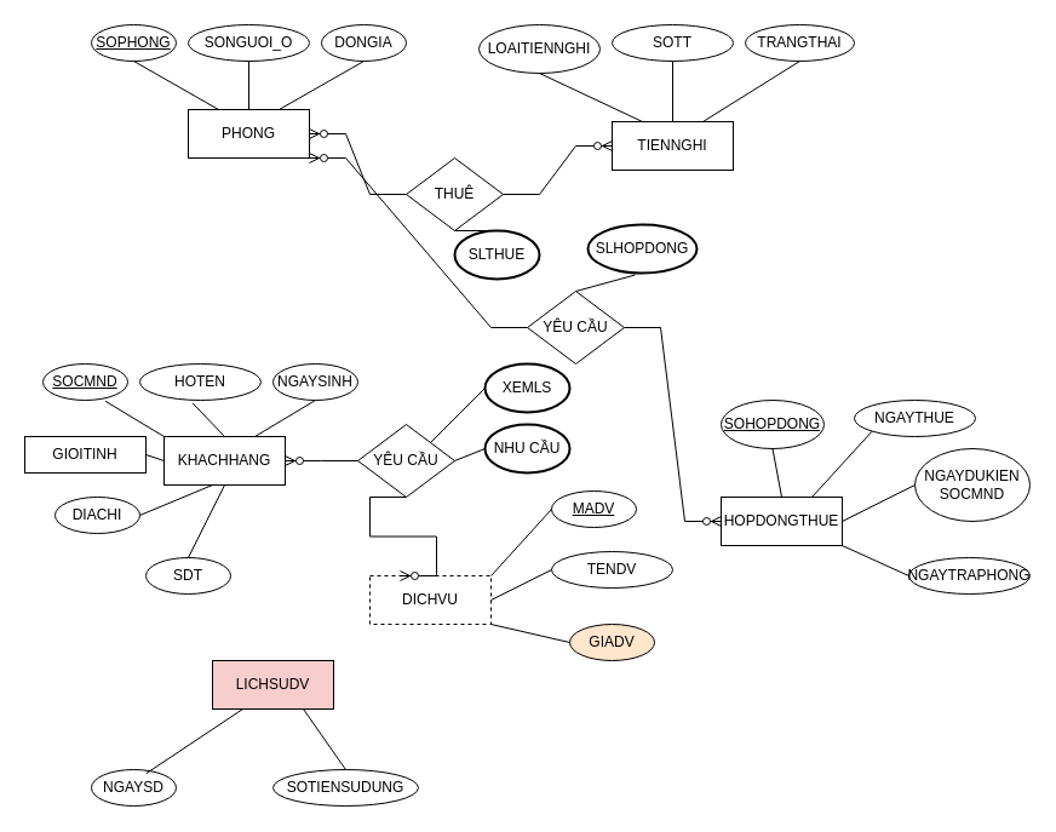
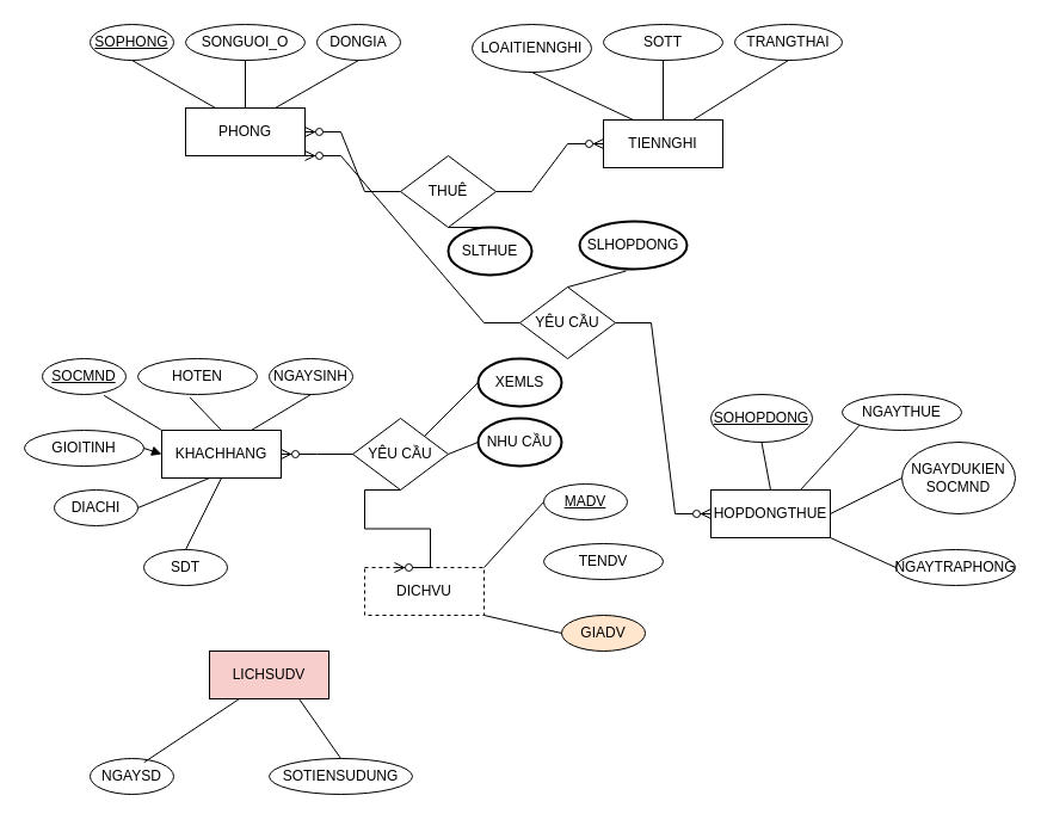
  <mxCell id="0" />
  <mxCell id="1" parent="0" />
  <mxCell id="2" value="PHONG" style="rounded=0;whiteSpace=wrap;html=1;" parent="1" vertex="1"><mxGeometry x="155" y="90" width="100" height="40" as="geometry" /></mxCell>
  <mxCell id="3" value="TIENNGHI" style="rounded=0;whiteSpace=wrap;html=1;" parent="1" vertex="1"><mxGeometry x="505" y="100" width="100" height="40" as="geometry" /></mxCell>
  <mxCell id="4" value="HOPDONGTHUE" style="rounded=0;whiteSpace=wrap;html=1;" parent="1" vertex="1"><mxGeometry x="595" y="410" width="100" height="40" as="geometry" /></mxCell>
  <mxCell id="5" value="KHACHHANG" style="rounded=0;whiteSpace=wrap;html=1;" parent="1" vertex="1"><mxGeometry x="135" y="360" width="100" height="40" as="geometry" /></mxCell>
  <mxCell id="6" value="LICHSUDV" style="rounded=0;whiteSpace=wrap;html=1;fillColor=#f8cecc;" parent="1" vertex="1"><mxGeometry x="175" y="545" width="100" height="40" as="geometry" /></mxCell>
  <mxCell id="7" value="&lt;u&gt;SOPHONG&lt;/u&gt;" style="ellipse;whiteSpace=wrap;html=1;" parent="1" vertex="1"><mxGeometry x="75" y="20" width="70" height="30" as="geometry" /></mxCell>
  <mxCell id="8" value="SONGUOI_O" style="ellipse;whiteSpace=wrap;html=1;" parent="1" vertex="1"><mxGeometry x="155" y="20" width="100" height="30" as="geometry" /></mxCell>
  <mxCell id="9" value="DONGIA" style="ellipse;whiteSpace=wrap;html=1;" parent="1" vertex="1"><mxGeometry x="265" y="20" width="70" height="30" as="geometry" /></mxCell>
  <mxCell id="10" value="" style="endArrow=none;html=1;rounded=0;entryX=0.5;entryY=1;entryDx=0;entryDy=0;exitX=0.25;exitY=0;exitDx=0;exitDy=0;" parent="1" source="2" target="7" edge="1"><mxGeometry width="50" height="50" relative="1" as="geometry"><mxPoint x="-15" y="170" as="sourcePoint" /><mxPoint x="85" y="80" as="targetPoint" /></mxGeometry></mxCell>
  <mxCell id="11" value="" style="endArrow=none;html=1;rounded=0;entryX=0.5;entryY=1;entryDx=0;entryDy=0;exitX=0.5;exitY=0;exitDx=0;exitDy=0;" parent="1" source="2" target="8" edge="1"><mxGeometry width="50" height="50" relative="1" as="geometry"><mxPoint x="205" y="80" as="sourcePoint" /><mxPoint x="215" y="70" as="targetPoint" /></mxGeometry></mxCell>
  <mxCell id="12" value="" style="endArrow=none;html=1;rounded=0;entryX=0.5;entryY=1;entryDx=0;entryDy=0;exitX=0.75;exitY=0;exitDx=0;exitDy=0;" parent="1" source="2" target="9" edge="1"><mxGeometry width="50" height="50" relative="1" as="geometry"><mxPoint x="315" y="160" as="sourcePoint" /><mxPoint x="305" y="60" as="targetPoint" /></mxGeometry></mxCell>
  <mxCell id="13" value="LOAITIENNGHI" style="ellipse;whiteSpace=wrap;html=1;" parent="1" vertex="1"><mxGeometry x="395" y="20" width="100" height="40" as="geometry" /></mxCell>
  <mxCell id="14" value="SOTT" style="ellipse;whiteSpace=wrap;html=1;" parent="1" vertex="1"><mxGeometry x="505" y="20" width="100" height="30" as="geometry" /></mxCell>
  <mxCell id="15" value="TRANGTHAI" style="ellipse;whiteSpace=wrap;html=1;" parent="1" vertex="1"><mxGeometry x="615" y="20" width="90" height="30" as="geometry" /></mxCell>
  <mxCell id="16" value="" style="endArrow=none;html=1;rounded=0;entryX=0.5;entryY=1;entryDx=0;entryDy=0;exitX=0.25;exitY=0;exitDx=0;exitDy=0;" parent="1" source="3" target="13" edge="1"><mxGeometry width="50" height="50" relative="1" as="geometry"><mxPoint x="425" y="130" as="sourcePoint" /><mxPoint x="475" y="80" as="targetPoint" /></mxGeometry></mxCell>
  <mxCell id="17" value="" style="endArrow=none;html=1;rounded=0;entryX=0.5;entryY=1;entryDx=0;entryDy=0;exitX=0.5;exitY=0;exitDx=0;exitDy=0;" parent="1" source="3" target="14" edge="1"><mxGeometry width="50" height="50" relative="1" as="geometry"><mxPoint x="645" y="130" as="sourcePoint" /><mxPoint x="695" y="80" as="targetPoint" /></mxGeometry></mxCell>
  <mxCell id="18" value="" style="endArrow=none;html=1;rounded=0;entryX=0.5;entryY=1;entryDx=0;entryDy=0;exitX=0.75;exitY=0;exitDx=0;exitDy=0;" parent="1" source="3" target="15" edge="1"><mxGeometry width="50" height="50" relative="1" as="geometry"><mxPoint x="615" y="140" as="sourcePoint" /><mxPoint x="665" y="90" as="targetPoint" /></mxGeometry></mxCell>
  <mxCell id="19" value="&lt;u&gt;SOCMND&lt;/u&gt;" style="ellipse;whiteSpace=wrap;html=1;" parent="1" vertex="1"><mxGeometry x="35" y="300" width="70" height="30" as="geometry" /></mxCell>
  <mxCell id="20" value="HOTEN" style="ellipse;whiteSpace=wrap;html=1;" parent="1" vertex="1"><mxGeometry x="115" y="300" width="100" height="30" as="geometry" /></mxCell>
  <mxCell id="21" value="NGAYSINH" style="ellipse;whiteSpace=wrap;html=1;" parent="1" vertex="1"><mxGeometry x="225" y="300" width="70" height="30" as="geometry" /></mxCell>
- <mxCell id="22" value="GIOITINH" style="whiteSpace=wrap;html=1;rounded=0;" parent="1" vertex="1"><mxGeometry x="20" y="360" width="100" height="30" as="geometry" /></mxCell>
+ <mxCell id="22" value="GIOITINH" style="ellipse;whiteSpace=wrap;html=1;" parent="1" vertex="1"><mxGeometry x="20" y="360" width="100" height="30" as="geometry" /></mxCell>
  <mxCell id="23" value="DIACHI" style="ellipse;whiteSpace=wrap;html=1;" parent="1" vertex="1"><mxGeometry x="45" y="410" width="70" height="30" as="geometry" /></mxCell>
  <mxCell id="24" value="SDT" style="ellipse;whiteSpace=wrap;html=1;" parent="1" vertex="1"><mxGeometry x="120" y="460" width="70" height="30" as="geometry" /></mxCell>
  <mxCell id="25" value="&lt;u&gt;SOHOPDONG&lt;/u&gt;" style="ellipse;whiteSpace=wrap;html=1;" parent="1" vertex="1"><mxGeometry x="595" y="330" width="85" height="40" as="geometry" /></mxCell>
  <mxCell id="26" value="NGAYTHUE" style="ellipse;whiteSpace=wrap;html=1;" parent="1" vertex="1"><mxGeometry x="705" y="330" width="100" height="30" as="geometry" /></mxCell>
  <mxCell id="27" value="NGAYDUKIEN&lt;br&gt;SOCMND" style="ellipse;whiteSpace=wrap;html=1;" parent="1" vertex="1"><mxGeometry x="755" y="370" width="95" height="60" as="geometry" /></mxCell>
  <mxCell id="28" value="NGAYTRAPHONG" style="ellipse;whiteSpace=wrap;html=1;" parent="1" vertex="1"><mxGeometry x="750" y="460" width="100" height="30" as="geometry" /></mxCell>
  <mxCell id="29" value="" style="endArrow=none;html=1;rounded=0;entryX=0.5;entryY=1;entryDx=0;entryDy=0;exitX=0.75;exitY=0;exitDx=0;exitDy=0;" parent="1" source="5" target="21" edge="1"><mxGeometry width="50" height="50" relative="1" as="geometry"><mxPoint x="245" y="440" as="sourcePoint" /><mxPoint x="260" y="340" as="targetPoint" /></mxGeometry></mxCell>
  <mxCell id="30" value="" style="endArrow=none;html=1;rounded=0;entryX=0.436;entryY=1.08;entryDx=0;entryDy=0;entryPerimeter=0;exitX=0.5;exitY=0;exitDx=0;exitDy=0;" parent="1" source="5" target="20" edge="1"><mxGeometry width="50" height="50" relative="1" as="geometry"><mxPoint x="155" y="380" as="sourcePoint" /><mxPoint x="205" y="330" as="targetPoint" /></mxGeometry></mxCell>
  <mxCell id="31" value="" style="endArrow=none;html=1;rounded=0;entryX=0.737;entryY=1.027;entryDx=0;entryDy=0;entryPerimeter=0;exitX=0;exitY=0;exitDx=0;exitDy=0;" parent="1" source="5" target="19" edge="1"><mxGeometry width="50" height="50" relative="1" as="geometry"><mxPoint x="105" y="440" as="sourcePoint" /><mxPoint x="155" y="390" as="targetPoint" /></mxGeometry></mxCell>
- <mxCell id="32" value="" style="endArrow=none;html=1;rounded=0;entryX=0;entryY=0.5;entryDx=0;entryDy=0;exitX=1;exitY=0.5;exitDx=0;exitDy=0;" parent="1" source="22" target="5" edge="1"><mxGeometry width="50" height="50" relative="1" as="geometry"><mxPoint x="135" y="470" as="sourcePoint" /><mxPoint x="185" y="420" as="targetPoint" /></mxGeometry></mxCell>
+ <mxCell id="32" value="" style="endArrow=block;html=1;rounded=0;entryX=0;entryY=0.5;entryDx=0;entryDy=0;exitX=1;exitY=0.5;exitDx=0;exitDy=0;" parent="1" source="22" target="5" edge="1"><mxGeometry width="50" height="50" relative="1" as="geometry"><mxPoint x="135" y="470" as="sourcePoint" /><mxPoint x="185" y="420" as="targetPoint" /></mxGeometry></mxCell>
  <mxCell id="33" value="" style="endArrow=none;html=1;rounded=0;exitX=1;exitY=0.5;exitDx=0;exitDy=0;" parent="1" source="23" edge="1"><mxGeometry width="50" height="50" relative="1" as="geometry"><mxPoint x="105" y="460" as="sourcePoint" /><mxPoint x="175" y="400" as="targetPoint" /></mxGeometry></mxCell>
  <mxCell id="34" value="" style="endArrow=none;html=1;rounded=0;exitX=0.5;exitY=0;exitDx=0;exitDy=0;entryX=0.5;entryY=1;entryDx=0;entryDy=0;" parent="1" source="24" target="5" edge="1"><mxGeometry width="50" height="50" relative="1" as="geometry"><mxPoint x="295" y="500" as="sourcePoint" /><mxPoint x="345" y="450" as="targetPoint" /></mxGeometry></mxCell>
  <mxCell id="35" value="" style="endArrow=none;html=1;rounded=0;entryX=0.5;entryY=1;entryDx=0;entryDy=0;exitX=0.5;exitY=0;exitDx=0;exitDy=0;" parent="1" source="4" target="25" edge="1"><mxGeometry width="50" height="50" relative="1" as="geometry"><mxPoint x="645" y="420" as="sourcePoint" /><mxPoint x="695" y="370" as="targetPoint" /></mxGeometry></mxCell>
  <mxCell id="36" value="" style="endArrow=none;html=1;rounded=0;entryX=0;entryY=1;entryDx=0;entryDy=0;exitX=0.75;exitY=0;exitDx=0;exitDy=0;" parent="1" source="4" target="26" edge="1"><mxGeometry width="50" height="50" relative="1" as="geometry"><mxPoint x="705" y="430" as="sourcePoint" /><mxPoint x="755" y="380" as="targetPoint" /></mxGeometry></mxCell>
  <mxCell id="37" value="" style="endArrow=none;html=1;rounded=0;entryX=0;entryY=0.5;entryDx=0;entryDy=0;exitX=1;exitY=0.5;exitDx=0;exitDy=0;" parent="1" source="4" target="27" edge="1"><mxGeometry width="50" height="50" relative="1" as="geometry"><mxPoint x="705" y="480" as="sourcePoint" /><mxPoint x="755" y="430" as="targetPoint" /></mxGeometry></mxCell>
  <mxCell id="38" value="" style="endArrow=none;html=1;rounded=0;entryX=0;entryY=0.5;entryDx=0;entryDy=0;exitX=1;exitY=1;exitDx=0;exitDy=0;" parent="1" source="4" target="28" edge="1"><mxGeometry width="50" height="50" relative="1" as="geometry"><mxPoint x="695" y="520" as="sourcePoint" /><mxPoint x="745" y="470" as="targetPoint" /></mxGeometry></mxCell>
  <mxCell id="39" value="NGAYSD" style="ellipse;whiteSpace=wrap;html=1;" parent="1" vertex="1"><mxGeometry x="75" y="635" width="70" height="30" as="geometry" /></mxCell>
  <mxCell id="40" value="SOTIENSUDUNG" style="ellipse;whiteSpace=wrap;html=1;" parent="1" vertex="1"><mxGeometry x="225" y="635" width="120" height="30" as="geometry" /></mxCell>
  <mxCell id="41" value="" style="endArrow=none;html=1;rounded=0;exitX=0.646;exitY=0.107;exitDx=0;exitDy=0;exitPerimeter=0;entryX=0.25;entryY=1;entryDx=0;entryDy=0;" parent="1" source="39" target="6" edge="1"><mxGeometry width="50" height="50" relative="1" as="geometry"><mxPoint x="145" y="665" as="sourcePoint" /><mxPoint x="195" y="615" as="targetPoint" /></mxGeometry></mxCell>
  <mxCell id="42" value="" style="endArrow=none;html=1;rounded=0;entryX=0.75;entryY=1;entryDx=0;entryDy=0;exitX=0.5;exitY=0;exitDx=0;exitDy=0;" parent="1" source="40" target="6" edge="1"><mxGeometry width="50" height="50" relative="1" as="geometry"><mxPoint x="205" y="655" as="sourcePoint" /><mxPoint x="255" y="605" as="targetPoint" /></mxGeometry></mxCell>
  <mxCell id="43" value="THUÊ" style="rhombus;whiteSpace=wrap;html=1;" parent="1" vertex="1"><mxGeometry x="335" y="130" width="80" height="60" as="geometry" /></mxCell>
  <mxCell id="44" value="" style="edgeStyle=entityRelationEdgeStyle;fontSize=12;html=1;endArrow=ERzeroToMany;endFill=1;rounded=0;exitX=0;exitY=0.5;exitDx=0;exitDy=0;" parent="1" source="43" target="2" edge="1"><mxGeometry width="100" height="100" relative="1" as="geometry"><mxPoint x="185" y="260" as="sourcePoint" /><mxPoint x="285" y="160" as="targetPoint" /></mxGeometry></mxCell>
  <mxCell id="45" value="" style="edgeStyle=entityRelationEdgeStyle;fontSize=12;html=1;endArrow=ERzeroToMany;endFill=1;rounded=0;entryX=0;entryY=0.5;entryDx=0;entryDy=0;exitX=1;exitY=0.5;exitDx=0;exitDy=0;" parent="1" source="43" target="3" edge="1"><mxGeometry width="100" height="100" relative="1" as="geometry"><mxPoint x="385" y="230" as="sourcePoint" /><mxPoint x="485" y="130" as="targetPoint" /></mxGeometry></mxCell>
  <mxCell id="46" value="YÊU CẦU" style="rhombus;whiteSpace=wrap;html=1;" parent="1" vertex="1"><mxGeometry x="435" y="240" width="80" height="60" as="geometry" /></mxCell>
  <mxCell id="47" value="SLTHUE" style="strokeWidth=2;html=1;shape=mxgraph.flowchart.start_2;whiteSpace=wrap;" parent="1" vertex="1"><mxGeometry x="375" y="190" width="70" height="40" as="geometry" /></mxCell>
  <mxCell id="48" value="" style="endArrow=none;html=1;rounded=0;entryX=0.5;entryY=1;entryDx=0;entryDy=0;exitX=0.5;exitY=0;exitDx=0;exitDy=0;exitPerimeter=0;" parent="1" source="47" target="43" edge="1"><mxGeometry width="50" height="50" relative="1" as="geometry"><mxPoint x="335" y="250" as="sourcePoint" /><mxPoint x="385" y="200" as="targetPoint" /></mxGeometry></mxCell>
  <mxCell id="49" value="" style="edgeStyle=entityRelationEdgeStyle;fontSize=12;html=1;endArrow=ERzeroToMany;endFill=1;rounded=0;entryX=1;entryY=1;entryDx=0;entryDy=0;exitX=0;exitY=0.5;exitDx=0;exitDy=0;" parent="1" source="46" target="2" edge="1"><mxGeometry width="100" height="100" relative="1" as="geometry"><mxPoint x="325" y="280" as="sourcePoint" /><mxPoint x="205" y="220" as="targetPoint" /><Array as="points"><mxPoint x="275" y="200" /><mxPoint x="275" y="200" /><mxPoint x="275" y="210" /></Array></mxGeometry></mxCell>
  <mxCell id="50" value="" style="edgeStyle=entityRelationEdgeStyle;fontSize=12;html=1;endArrow=ERzeroToMany;endFill=1;rounded=0;entryX=0;entryY=0.5;entryDx=0;entryDy=0;exitX=1;exitY=0.5;exitDx=0;exitDy=0;" parent="1" source="46" target="4" edge="1"><mxGeometry width="100" height="100" relative="1" as="geometry"><mxPoint x="475" y="300" as="sourcePoint" /><mxPoint x="565" y="260" as="targetPoint" /><Array as="points"><mxPoint x="535" y="380" /></Array></mxGeometry></mxCell>
  <mxCell id="51" value="SLHOPDONG" style="strokeWidth=2;html=1;shape=mxgraph.flowchart.start_2;whiteSpace=wrap;" parent="1" vertex="1"><mxGeometry x="485" y="185" width="90" height="40" as="geometry" /></mxCell>
  <mxCell id="52" style="edgeStyle=orthogonalEdgeStyle;rounded=0;orthogonalLoop=1;jettySize=auto;html=1;exitX=0.5;exitY=1;exitDx=0;exitDy=0;exitPerimeter=0;" parent="1" source="51" target="51" edge="1"><mxGeometry relative="1" as="geometry" /></mxCell>
  <mxCell id="53" value="" style="endArrow=none;html=1;rounded=0;entryX=0.431;entryY=1.04;entryDx=0;entryDy=0;entryPerimeter=0;exitX=0.5;exitY=0;exitDx=0;exitDy=0;" parent="1" source="46" target="51" edge="1"><mxGeometry width="50" height="50" relative="1" as="geometry"><mxPoint x="455" y="330" as="sourcePoint" /><mxPoint x="505" y="280" as="targetPoint" /></mxGeometry></mxCell>
  <mxCell id="54" value="DICHVU" style="rounded=0;whiteSpace=wrap;html=1;dashed=1;" parent="1" vertex="1"><mxGeometry x="305" y="475" width="100" height="40" as="geometry" /></mxCell>
  <mxCell id="55" value="&lt;u&gt;MADV&lt;/u&gt;" style="ellipse;whiteSpace=wrap;html=1;" parent="1" vertex="1"><mxGeometry x="455" y="405" width="70" height="30" as="geometry" /></mxCell>
  <mxCell id="56" value="TENDV" style="ellipse;whiteSpace=wrap;html=1;" parent="1" vertex="1"><mxGeometry x="455" y="455" width="100" height="30" as="geometry" /></mxCell>
  <mxCell id="57" value="GIADV" style="ellipse;whiteSpace=wrap;html=1;fillColor=#ffe6cc;" parent="1" vertex="1"><mxGeometry x="470" y="515" width="70" height="30" as="geometry" /></mxCell>
  <mxCell id="58" value="" style="endArrow=none;html=1;rounded=0;entryX=0;entryY=0.5;entryDx=0;entryDy=0;exitX=1;exitY=0;exitDx=0;exitDy=0;" parent="1" source="54" target="55" edge="1"><mxGeometry width="50" height="50" relative="1" as="geometry"><mxPoint x="385" y="515" as="sourcePoint" /><mxPoint x="435" y="465" as="targetPoint" /></mxGeometry></mxCell>
- <mxCell id="59" value="" style="endArrow=none;html=1;rounded=0;entryX=0;entryY=0.5;entryDx=0;entryDy=0;exitX=1;exitY=0.5;exitDx=0;exitDy=0;" parent="1" source="54" target="56" edge="1"><mxGeometry width="50" height="50" relative="1" as="geometry"><mxPoint x="395" y="575" as="sourcePoint" /><mxPoint x="445" y="495" as="targetPoint" /></mxGeometry></mxCell>
  <mxCell id="60" value="" style="endArrow=none;html=1;rounded=0;entryX=0;entryY=0.5;entryDx=0;entryDy=0;exitX=1;exitY=1;exitDx=0;exitDy=0;" parent="1" source="54" target="57" edge="1"><mxGeometry width="50" height="50" relative="1" as="geometry"><mxPoint x="415" y="525" as="sourcePoint" /><mxPoint x="455" y="535" as="targetPoint" /></mxGeometry></mxCell>
  <mxCell id="61" value="YÊU CẦU" style="rhombus;whiteSpace=wrap;html=1;" parent="1" vertex="1"><mxGeometry x="295" y="350" width="80" height="60" as="geometry" /></mxCell>
  <mxCell id="62" value="" style="edgeStyle=entityRelationEdgeStyle;fontSize=12;html=1;endArrow=ERzeroToMany;endFill=1;rounded=0;exitX=0;exitY=0.5;exitDx=0;exitDy=0;entryX=1;entryY=0.5;entryDx=0;entryDy=0;" parent="1" source="61" target="5" edge="1"><mxGeometry width="100" height="100" relative="1" as="geometry"><mxPoint x="355" y="290" as="sourcePoint" /><mxPoint x="275" y="240" as="targetPoint" /></mxGeometry></mxCell>
  <mxCell id="63" value="" style="edgeStyle=entityRelationEdgeStyle;fontSize=12;html=1;endArrow=ERzeroToMany;endFill=1;rounded=0;entryX=0.25;entryY=0;entryDx=0;entryDy=0;exitX=0.5;exitY=1;exitDx=0;exitDy=0;" parent="1" source="61" target="54" edge="1"><mxGeometry width="100" height="100" relative="1" as="geometry"><mxPoint x="495" y="320" as="sourcePoint" /><mxPoint x="605" y="440" as="targetPoint" /><Array as="points"><mxPoint x="545" y="390" /></Array></mxGeometry></mxCell>
  <mxCell id="64" value="NHU CẦU" style="strokeWidth=2;html=1;shape=mxgraph.flowchart.start_2;whiteSpace=wrap;" parent="1" vertex="1"><mxGeometry x="400" y="350" width="70" height="40" as="geometry" /></mxCell>
  <mxCell id="65" value="XEMLS" style="strokeWidth=2;html=1;shape=mxgraph.flowchart.start_2;whiteSpace=wrap;" parent="1" vertex="1"><mxGeometry x="400" y="300" width="70" height="40" as="geometry" /></mxCell>
  <mxCell id="66" value="" style="endArrow=none;html=1;rounded=0;entryX=0;entryY=0.5;entryDx=0;entryDy=0;entryPerimeter=0;exitX=1;exitY=0;exitDx=0;exitDy=0;" parent="1" source="61" target="65" edge="1"><mxGeometry width="50" height="50" relative="1" as="geometry"><mxPoint x="345" y="370" as="sourcePoint" /><mxPoint x="385" y="320" as="targetPoint" /></mxGeometry></mxCell>
  <mxCell id="67" value="" style="endArrow=none;html=1;rounded=0;exitX=1;exitY=0.5;exitDx=0;exitDy=0;entryX=0;entryY=0.5;entryDx=0;entryDy=0;entryPerimeter=0;" parent="1" source="61" target="64" edge="1"><mxGeometry width="50" height="50" relative="1" as="geometry"><mxPoint x="355" y="450" as="sourcePoint" /><mxPoint x="405" y="400" as="targetPoint" /></mxGeometry></mxCell>
